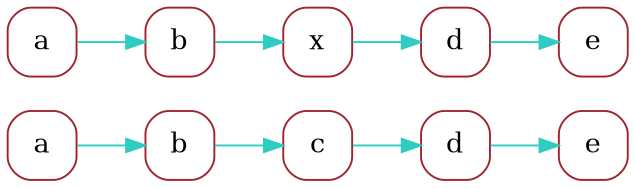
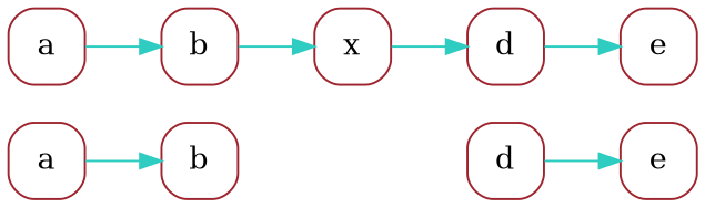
  digraph {
    rankdir=LR
    node [color="#9e242e" shape=rectangle style=rounded]
    edge [color="#2eccc1"]
    n1 [label=a width=0.5]
    n2 [label=b width=0.5]
-   n3 [label=c width=0.5]
    n4 [label=d width=0.5]
    n5 [label=e width=0.5]
    n6 [label=a width=0.5]
    n7 [label=b width=0.5]
    n8 [label=x width=0.5]
    n9 [label=d width=0.5]
    n10 [label=e width=0.5]
    n1 -> n2
-   n2 -> n3
-   n3 -> n4
    n4 -> n5
    n6 -> n7
    n7 -> n8
    n8 -> n9
    n9 -> n10
  }
